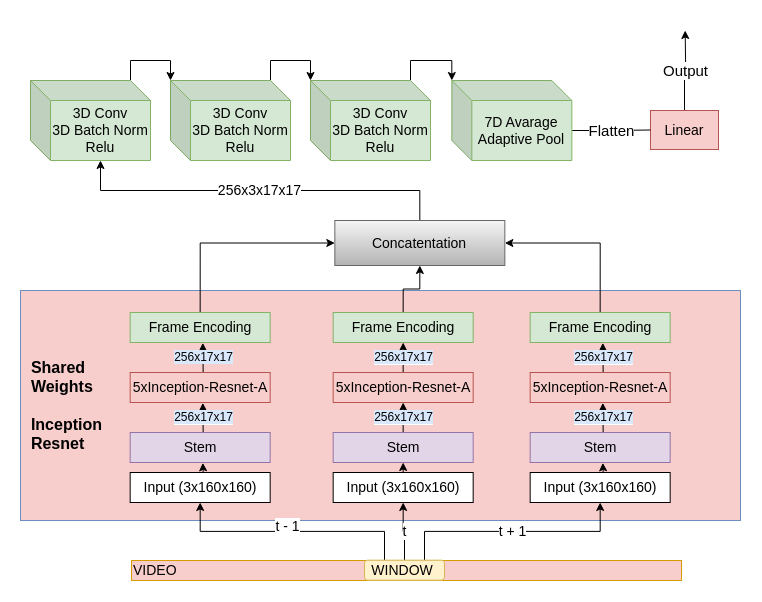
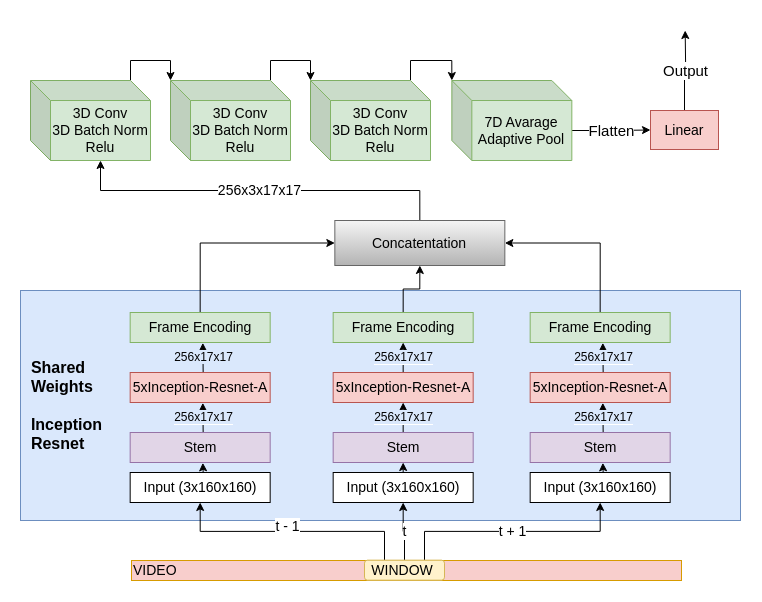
  <mxCell id="0" />
  <mxCell id="1" parent="0" />
- <mxCell id="2" value="&lt;b&gt;&lt;font style=&quot;font-size: 16px&quot;&gt;&amp;nbsp; Shared &lt;br&gt;&amp;nbsp; Weights&lt;br&gt;&lt;br&gt;&amp;nbsp; Inception&lt;br&gt;&amp;nbsp; Resnet&lt;br&gt;&lt;/font&gt;&lt;/b&gt;" style="rounded=0;whiteSpace=wrap;html=1;fontSize=12;fillColor=#f8cecc;strokeColor=#6c8ebf;align=left;" parent="1" vertex="1"><mxGeometry x="20" y="290" width="720" height="230" as="geometry" /></mxCell>
+ <mxCell id="2" value="&lt;b&gt;&lt;font style=&quot;font-size: 16px&quot;&gt;&amp;nbsp; Shared &lt;br&gt;&amp;nbsp; Weights&lt;br&gt;&lt;br&gt;&amp;nbsp; Inception&lt;br&gt;&amp;nbsp; Resnet&lt;br&gt;&lt;/font&gt;&lt;/b&gt;" style="rounded=0;whiteSpace=wrap;html=1;fontSize=12;fillColor=#dae8fc;strokeColor=#6c8ebf;align=left;" parent="1" vertex="1"><mxGeometry x="20" y="290" width="720" height="230" as="geometry" /></mxCell>
  <mxCell id="3" value="&lt;span style=&quot;background-color: rgb(218 , 232 , 252)&quot;&gt;256x17x17&lt;/span&gt;" style="edgeStyle=orthogonalEdgeStyle;rounded=0;orthogonalLoop=1;jettySize=auto;html=1;exitX=0.5;exitY=0;exitDx=0;exitDy=0;entryX=0.5;entryY=1;entryDx=0;entryDy=0;endSize=6;verticalAlign=middle;fontSize=12;" parent="1" edge="1"><mxGeometry relative="1" as="geometry"><mxPoint x="202.67" y="432" as="sourcePoint" /><mxPoint x="202.337" y="402.333" as="targetPoint" /></mxGeometry></mxCell>
  <mxCell id="4" value="&lt;font style=&quot;font-size: 14px&quot;&gt;Stem&lt;/font&gt;" style="rounded=0;whiteSpace=wrap;html=1;fillColor=#e1d5e7;strokeColor=#9673a6;imageAspect=1;" parent="1" vertex="1"><mxGeometry x="129.67" y="432" width="140" height="30" as="geometry" /></mxCell>
  <mxCell id="5" value="" style="edgeStyle=orthogonalEdgeStyle;rounded=0;orthogonalLoop=1;jettySize=auto;html=1;exitX=0.5;exitY=0;exitDx=0;exitDy=0;entryX=0.5;entryY=1;entryDx=0;entryDy=0;" parent="1" edge="1"><mxGeometry relative="1" as="geometry"><mxPoint x="202.67" y="472" as="sourcePoint" /><mxPoint x="202.337" y="462.333" as="targetPoint" /></mxGeometry></mxCell>
  <mxCell id="6" value="Input (3x160x160)" style="rounded=0;whiteSpace=wrap;html=1;fontSize=14;" parent="1" vertex="1"><mxGeometry x="129.67" y="472" width="140" height="30" as="geometry" /></mxCell>
  <mxCell id="7" style="edgeStyle=orthogonalEdgeStyle;rounded=0;orthogonalLoop=1;jettySize=auto;html=1;exitX=0.5;exitY=0;exitDx=0;exitDy=0;entryX=0;entryY=0.5;entryDx=0;entryDy=0;" parent="1" source="8" target="33" edge="1"><mxGeometry relative="1" as="geometry" /></mxCell>
  <mxCell id="8" value="Frame Encoding" style="rounded=0;whiteSpace=wrap;html=1;fillColor=#d5e8d4;strokeColor=#82b366;imageAspect=1;fontSize=14;" parent="1" vertex="1"><mxGeometry x="129.67" y="312" width="140" height="30" as="geometry" /></mxCell>
  <mxCell id="9" value="&lt;span style=&quot;font-size: 12px ; background-color: rgb(218 , 232 , 252)&quot;&gt;256x17x17&lt;/span&gt;" style="edgeStyle=orthogonalEdgeStyle;rounded=0;orthogonalLoop=1;jettySize=auto;html=1;exitX=0.5;exitY=0;exitDx=0;exitDy=0;entryX=0.5;entryY=1;entryDx=0;entryDy=0;labelBackgroundColor=none;" parent="1" edge="1"><mxGeometry relative="1" as="geometry"><mxPoint x="202.67" y="372" as="sourcePoint" /><mxPoint x="202.337" y="342.333" as="targetPoint" /></mxGeometry></mxCell>
  <mxCell id="10" value="5xInception-Resnet-A" style="rounded=0;whiteSpace=wrap;html=1;fillColor=#f8cecc;strokeColor=#b85450;imageAspect=1;fontSize=14;" parent="1" vertex="1"><mxGeometry x="129.67" y="372" width="140" height="30" as="geometry" /></mxCell>
  <mxCell id="11" value="&lt;span style=&quot;background-color: rgb(218 , 232 , 252)&quot;&gt;256x17x17&lt;/span&gt;" style="edgeStyle=orthogonalEdgeStyle;rounded=0;orthogonalLoop=1;jettySize=auto;html=1;exitX=0.5;exitY=0;exitDx=0;exitDy=0;entryX=0.5;entryY=1;entryDx=0;entryDy=0;endSize=6;verticalAlign=middle;fontSize=12;" parent="1" source="12" target="18" edge="1"><mxGeometry relative="1" as="geometry" /></mxCell>
  <mxCell id="12" value="Stem" style="rounded=0;whiteSpace=wrap;html=1;fillColor=#e1d5e7;strokeColor=#9673a6;imageAspect=1;fontSize=14;" parent="1" vertex="1"><mxGeometry x="332.67" y="432" width="140" height="30" as="geometry" /></mxCell>
  <mxCell id="13" value="" style="edgeStyle=orthogonalEdgeStyle;rounded=0;orthogonalLoop=1;jettySize=auto;html=1;exitX=0.5;exitY=0;exitDx=0;exitDy=0;entryX=0.5;entryY=1;entryDx=0;entryDy=0;" parent="1" source="14" target="12" edge="1"><mxGeometry relative="1" as="geometry" /></mxCell>
  <mxCell id="14" value="Input (3x160x160)" style="rounded=0;whiteSpace=wrap;html=1;fontSize=14;" parent="1" vertex="1"><mxGeometry x="332.67" y="472" width="140" height="30" as="geometry" /></mxCell>
  <mxCell id="15" style="edgeStyle=orthogonalEdgeStyle;rounded=0;orthogonalLoop=1;jettySize=auto;html=1;exitX=0.5;exitY=0;exitDx=0;exitDy=0;entryX=0.5;entryY=1;entryDx=0;entryDy=0;" parent="1" source="16" target="33" edge="1"><mxGeometry relative="1" as="geometry" /></mxCell>
  <mxCell id="16" value="Frame Encoding" style="rounded=0;whiteSpace=wrap;html=1;fillColor=#d5e8d4;strokeColor=#82b366;imageAspect=1;fontSize=14;" parent="1" vertex="1"><mxGeometry x="332.67" y="312" width="140" height="30" as="geometry" /></mxCell>
  <mxCell id="17" value="&lt;span style=&quot;font-size: 12px ; background-color: rgb(218 , 232 , 252)&quot;&gt;256x17x17&lt;/span&gt;" style="edgeStyle=orthogonalEdgeStyle;rounded=0;orthogonalLoop=1;jettySize=auto;html=1;exitX=0.5;exitY=0;exitDx=0;exitDy=0;entryX=0.5;entryY=1;entryDx=0;entryDy=0;" parent="1" source="18" target="16" edge="1"><mxGeometry relative="1" as="geometry" /></mxCell>
  <mxCell id="18" value="&lt;span style=&quot;font-size: 14px&quot;&gt;5xInception-Resnet-A&lt;/span&gt;" style="rounded=0;whiteSpace=wrap;html=1;fillColor=#f8cecc;strokeColor=#b85450;imageAspect=1;" parent="1" vertex="1"><mxGeometry x="332.67" y="372" width="140" height="30" as="geometry" /></mxCell>
  <mxCell id="19" value="&lt;span style=&quot;background-color: rgb(218 , 232 , 252)&quot;&gt;256x17x17&lt;/span&gt;" style="edgeStyle=orthogonalEdgeStyle;rounded=0;orthogonalLoop=1;jettySize=auto;html=1;exitX=0.5;exitY=0;exitDx=0;exitDy=0;entryX=0.5;entryY=1;entryDx=0;entryDy=0;endSize=6;verticalAlign=middle;fontSize=12;" parent="1" edge="1"><mxGeometry relative="1" as="geometry"><mxPoint x="602.67" y="432" as="sourcePoint" /><mxPoint x="602.337" y="402.333" as="targetPoint" /></mxGeometry></mxCell>
  <mxCell id="20" value="Stem" style="rounded=0;whiteSpace=wrap;html=1;fillColor=#e1d5e7;strokeColor=#9673a6;imageAspect=1;fontSize=14;" parent="1" vertex="1"><mxGeometry x="529.67" y="432" width="140" height="30" as="geometry" /></mxCell>
  <mxCell id="21" value="" style="edgeStyle=orthogonalEdgeStyle;rounded=0;orthogonalLoop=1;jettySize=auto;html=1;exitX=0.5;exitY=0;exitDx=0;exitDy=0;entryX=0.5;entryY=1;entryDx=0;entryDy=0;" parent="1" edge="1"><mxGeometry relative="1" as="geometry"><mxPoint x="602.67" y="472" as="sourcePoint" /><mxPoint x="602.337" y="462.333" as="targetPoint" /></mxGeometry></mxCell>
  <mxCell id="22" value="Input (3x160x160)" style="rounded=0;whiteSpace=wrap;html=1;fontSize=14;" parent="1" vertex="1"><mxGeometry x="529.67" y="472" width="140" height="30" as="geometry" /></mxCell>
  <mxCell id="23" style="edgeStyle=orthogonalEdgeStyle;rounded=0;orthogonalLoop=1;jettySize=auto;html=1;exitX=0.5;exitY=0;exitDx=0;exitDy=0;entryX=1;entryY=0.5;entryDx=0;entryDy=0;" parent="1" source="24" target="33" edge="1"><mxGeometry relative="1" as="geometry" /></mxCell>
  <mxCell id="24" value="Frame Encoding" style="rounded=0;whiteSpace=wrap;html=1;fillColor=#d5e8d4;strokeColor=#82b366;imageAspect=1;fontSize=14;" parent="1" vertex="1"><mxGeometry x="529.67" y="312" width="140" height="30" as="geometry" /></mxCell>
  <mxCell id="25" value="&lt;span style=&quot;font-size: 12px ; background-color: rgb(218 , 232 , 252)&quot;&gt;256x17x17&lt;/span&gt;" style="edgeStyle=orthogonalEdgeStyle;rounded=0;orthogonalLoop=1;jettySize=auto;html=1;exitX=0.5;exitY=0;exitDx=0;exitDy=0;entryX=0.5;entryY=1;entryDx=0;entryDy=0;" parent="1" edge="1"><mxGeometry relative="1" as="geometry"><mxPoint x="602.67" y="372" as="sourcePoint" /><mxPoint x="602.337" y="342.333" as="targetPoint" /></mxGeometry></mxCell>
  <mxCell id="26" value="&lt;span style=&quot;font-size: 14px&quot;&gt;5xInception-Resnet-A&lt;/span&gt;" style="rounded=0;whiteSpace=wrap;html=1;fillColor=#f8cecc;strokeColor=#b85450;imageAspect=1;" parent="1" vertex="1"><mxGeometry x="529.67" y="372" width="140" height="30" as="geometry" /></mxCell>
  <mxCell id="27" value="256x17x17" style="edgeStyle=orthogonalEdgeStyle;rounded=0;orthogonalLoop=1;jettySize=auto;html=1;exitX=0.5;exitY=0;exitDx=0;exitDy=0;entryX=0.5;entryY=1;entryDx=0;entryDy=0;endSize=6;verticalAlign=middle;fontSize=12;" parent="1" edge="1"><mxGeometry relative="1" as="geometry"><mxPoint x="679.667" y="80.333" as="targetPoint" /></mxGeometry></mxCell>
  <mxCell id="28" value="" style="edgeStyle=orthogonalEdgeStyle;rounded=0;orthogonalLoop=1;jettySize=auto;html=1;exitX=0.5;exitY=0;exitDx=0;exitDy=0;entryX=0.5;entryY=1;entryDx=0;entryDy=0;" parent="1" edge="1"><mxGeometry relative="1" as="geometry"><mxPoint x="679.667" y="140.333" as="targetPoint" /></mxGeometry></mxCell>
  <mxCell id="29" value="&lt;span style=&quot;font-size: 12px&quot;&gt;256x17x17&lt;/span&gt;" style="edgeStyle=orthogonalEdgeStyle;rounded=0;orthogonalLoop=1;jettySize=auto;html=1;exitX=0.5;exitY=0;exitDx=0;exitDy=0;entryX=0.5;entryY=1;entryDx=0;entryDy=0;" parent="1" edge="1"><mxGeometry relative="1" as="geometry"><mxPoint x="679.667" y="20.333" as="targetPoint" /></mxGeometry></mxCell>
  <mxCell id="30" style="edgeStyle=orthogonalEdgeStyle;rounded=0;orthogonalLoop=1;jettySize=auto;html=1;exitX=0;exitY=0;exitDx=100;exitDy=0;exitPerimeter=0;entryX=0;entryY=0;entryDx=0;entryDy=0;entryPerimeter=0;fontSize=12;" parent="1" source="31" target="35" edge="1"><mxGeometry relative="1" as="geometry" /></mxCell>
  <mxCell id="31" value="3D Conv&lt;br style=&quot;font-size: 14px;&quot;&gt;3D Batch Norm&lt;br style=&quot;font-size: 14px;&quot;&gt;Relu" style="shape=cube;whiteSpace=wrap;html=1;boundedLbl=1;backgroundOutline=1;darkOpacity=0.05;darkOpacity2=0.1;fillColor=#d5e8d4;strokeColor=#82b366;fontSize=14;" parent="1" vertex="1"><mxGeometry x="30" y="80" width="120" height="80" as="geometry" /></mxCell>
  <mxCell id="32" value="&lt;font style=&quot;font-size: 14px&quot;&gt;256x3x17x17&lt;/font&gt;" style="edgeStyle=orthogonalEdgeStyle;rounded=0;orthogonalLoop=1;jettySize=auto;html=1;exitX=0.5;exitY=0;exitDx=0;exitDy=0;entryX=0;entryY=0;entryDx=70;entryDy=80;entryPerimeter=0;fontSize=12;" parent="1" source="33" target="31" edge="1"><mxGeometry relative="1" as="geometry" /></mxCell>
  <mxCell id="33" value="Concatentation" style="rounded=0;whiteSpace=wrap;html=1;fillColor=#f5f5f5;strokeColor=#666666;gradientColor=#b3b3b3;fontSize=14;" parent="1" vertex="1"><mxGeometry x="334.34" y="220" width="170" height="45" as="geometry" /></mxCell>
  <mxCell id="34" style="edgeStyle=orthogonalEdgeStyle;rounded=0;orthogonalLoop=1;jettySize=auto;html=1;exitX=0;exitY=0;exitDx=100;exitDy=0;exitPerimeter=0;entryX=0;entryY=0;entryDx=0;entryDy=0;entryPerimeter=0;fontSize=12;" parent="1" source="35" target="37" edge="1"><mxGeometry relative="1" as="geometry" /></mxCell>
  <mxCell id="35" value="3D Conv&lt;br style=&quot;font-size: 14px;&quot;&gt;3D Batch Norm&lt;br style=&quot;font-size: 14px;&quot;&gt;Relu" style="shape=cube;whiteSpace=wrap;html=1;boundedLbl=1;backgroundOutline=1;darkOpacity=0.05;darkOpacity2=0.1;fillColor=#d5e8d4;strokeColor=#82b366;fontSize=14;" parent="1" vertex="1"><mxGeometry x="170" y="80" width="120" height="80" as="geometry" /></mxCell>
  <mxCell id="36" style="edgeStyle=orthogonalEdgeStyle;rounded=0;orthogonalLoop=1;jettySize=auto;html=1;exitX=0;exitY=0;exitDx=100;exitDy=0;exitPerimeter=0;entryX=0;entryY=0;entryDx=0;entryDy=0;entryPerimeter=0;fontSize=12;" parent="1" source="37" target="47" edge="1"><mxGeometry relative="1" as="geometry" /></mxCell>
  <mxCell id="37" value="3D Conv&lt;br style=&quot;font-size: 14px;&quot;&gt;3D Batch Norm&lt;br style=&quot;font-size: 14px;&quot;&gt;Relu" style="shape=cube;whiteSpace=wrap;html=1;boundedLbl=1;backgroundOutline=1;darkOpacity=0.05;darkOpacity2=0.1;fillColor=#d5e8d4;strokeColor=#82b366;fontSize=14;" parent="1" vertex="1"><mxGeometry x="310" y="80" width="120" height="80" as="geometry" /></mxCell>
  <mxCell id="38" value="&lt;font style=&quot;font-size: 15px&quot;&gt;Output&lt;/font&gt;" style="edgeStyle=orthogonalEdgeStyle;rounded=0;orthogonalLoop=1;jettySize=auto;html=1;exitX=0.5;exitY=0;exitDx=0;exitDy=0;fontSize=12;" parent="1" source="39" edge="1"><mxGeometry relative="1" as="geometry"><mxPoint x="684.667" y="30" as="targetPoint" /></mxGeometry></mxCell>
  <mxCell id="39" value="&lt;font style=&quot;font-size: 14px&quot;&gt;Linear&lt;/font&gt;" style="rounded=0;whiteSpace=wrap;html=1;fontSize=12;fillColor=#f8cecc;strokeColor=#b85450;" parent="1" vertex="1"><mxGeometry x="650" y="110" width="68" height="39" as="geometry" /></mxCell>
  <mxCell id="40" value="&lt;font style=&quot;font-size: 14px&quot;&gt;VIDEO&lt;/font&gt;" style="rounded=0;whiteSpace=wrap;html=1;fontSize=12;align=left;fillColor=#f8cecc;strokeColor=#d79b00;" parent="1" vertex="1"><mxGeometry x="131" y="560" width="550" height="20" as="geometry" /></mxCell>
  <mxCell id="41" style="edgeStyle=orthogonalEdgeStyle;rounded=0;orthogonalLoop=1;jettySize=auto;html=1;exitX=0.25;exitY=0;exitDx=0;exitDy=0;entryX=0.5;entryY=1;entryDx=0;entryDy=0;fontSize=12;" parent="1" source="45" target="6" edge="1"><mxGeometry relative="1" as="geometry" /></mxCell>
  <mxCell id="42" value="t - 1" style="text;html=1;align=center;verticalAlign=middle;resizable=0;points=[];labelBackgroundColor=#ffffff;fontSize=14;" parent="41" vertex="1" connectable="0"><mxGeometry x="0.043" y="-5" relative="1" as="geometry"><mxPoint as="offset" /></mxGeometry></mxCell>
  <mxCell id="43" value="t" style="edgeStyle=orthogonalEdgeStyle;rounded=0;orthogonalLoop=1;jettySize=auto;html=1;exitX=0.5;exitY=0;exitDx=0;exitDy=0;entryX=0.5;entryY=1;entryDx=0;entryDy=0;fontSize=14;" parent="1" source="45" target="14" edge="1"><mxGeometry relative="1" as="geometry" /></mxCell>
  <mxCell id="44" value="t + 1" style="edgeStyle=orthogonalEdgeStyle;rounded=0;orthogonalLoop=1;jettySize=auto;html=1;exitX=0.75;exitY=0;exitDx=0;exitDy=0;entryX=0.5;entryY=1;entryDx=0;entryDy=0;fontSize=14;" parent="1" source="45" target="22" edge="1"><mxGeometry relative="1" as="geometry" /></mxCell>
  <mxCell id="45" value="WINDOW&amp;nbsp;" style="whiteSpace=wrap;html=1;fontSize=14;fillColor=#fff2cc;strokeColor=#d6b656;rounded=1;" parent="1" vertex="1"><mxGeometry x="364" y="559.67" width="80" height="20" as="geometry" /></mxCell>
- <mxCell id="46" value="&lt;font style=&quot;font-size: 15px&quot;&gt;Flatten&lt;/font&gt;" style="edgeStyle=orthogonalEdgeStyle;rounded=0;orthogonalLoop=1;jettySize=auto;html=1;exitX=0;exitY=0;exitDx=120;exitDy=50;exitPerimeter=0;entryX=0;entryY=0.5;entryDx=0;entryDy=0;fontSize=12;endArrow=none;" parent="1" source="47" target="39" edge="1"><mxGeometry relative="1" as="geometry" /></mxCell>
+ <mxCell id="46" value="&lt;font style=&quot;font-size: 15px&quot;&gt;Flatten&lt;/font&gt;" style="edgeStyle=orthogonalEdgeStyle;rounded=0;orthogonalLoop=1;jettySize=auto;html=1;exitX=0;exitY=0;exitDx=120;exitDy=50;exitPerimeter=0;entryX=0;entryY=0.5;entryDx=0;entryDy=0;fontSize=12;" parent="1" source="47" target="39" edge="1"><mxGeometry relative="1" as="geometry" /></mxCell>
  <mxCell id="47" value="7D Avarage Adaptive Pool" style="shape=cube;whiteSpace=wrap;html=1;boundedLbl=1;backgroundOutline=1;darkOpacity=0.05;darkOpacity2=0.1;fillColor=#d5e8d4;strokeColor=#82b366;fontSize=14;" parent="1" vertex="1"><mxGeometry x="451.34" y="80" width="120" height="80" as="geometry" /></mxCell>
